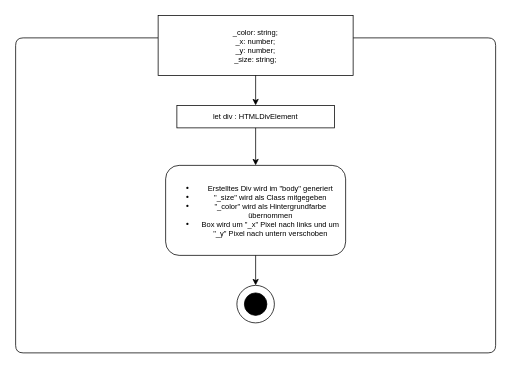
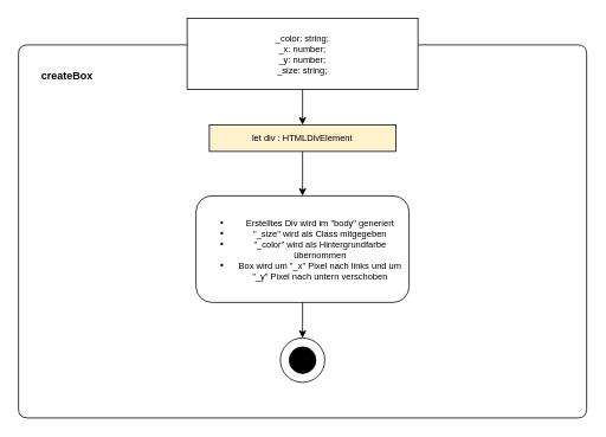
  <mxCell id="0" />
  <mxCell id="1" parent="0" />
  <mxCell id="2" value="" style="endArrow=none;html=1;exitX=1;exitY=0.375;exitDx=0;exitDy=0;exitPerimeter=0;" edge="1" parent="1" source="3"><mxGeometry width="50" height="50" relative="1" as="geometry"><mxPoint x="440" y="50" as="sourcePoint" /><mxPoint x="210" y="50" as="targetPoint" /><Array as="points"><mxPoint x="660" y="50" /><mxPoint x="660" y="470" /><mxPoint x="20" y="470" /><mxPoint x="20" y="50" /></Array></mxGeometry></mxCell>
  <mxCell id="3" value="_color: string;&lt;br&gt;_x: number;&lt;br&gt;_y: number;&lt;br&gt;_size: string;" style="rounded=0;whiteSpace=wrap;html=1;fontSize=10;" vertex="1" parent="1"><mxGeometry x="210" y="20" width="260" height="80" as="geometry" /></mxCell>
+ <mxCell id="4" value="&lt;font style=&quot;font-size: 12px&quot;&gt;&lt;b&gt;createBox&lt;/b&gt;&lt;/font&gt;" style="text;html=1;strokeColor=none;fillColor=none;align=center;verticalAlign=middle;whiteSpace=wrap;rounded=0;fontSize=10;" vertex="1" parent="1"><mxGeometry x="40" y="70" width="70" height="30" as="geometry" /></mxCell>
  <mxCell id="5" value="" style="endArrow=classic;html=1;fontSize=10;exitX=0.5;exitY=1;exitDx=0;exitDy=0;" edge="1" parent="1" source="3"><mxGeometry width="50" height="50" relative="1" as="geometry"><mxPoint x="230" y="240" as="sourcePoint" /><mxPoint x="340" y="140" as="targetPoint" /></mxGeometry></mxCell>
  <mxCell id="6" value="&lt;ul&gt;&lt;li&gt;Erstelltes Div wird im &quot;body&quot; generiert&lt;/li&gt;&lt;li&gt;&quot;_size&quot; wird als Class mitgegeben&lt;/li&gt;&lt;li&gt;&quot;_color&quot; wird als Hintergrundfarbe übernommen&lt;/li&gt;&lt;li&gt;Box wird um &quot;_x&quot; Pixel nach links und um &quot;_y&quot; Pixel nach untern verschoben&lt;/li&gt;&lt;/ul&gt;" style="rounded=1;whiteSpace=wrap;html=1;fontSize=10;" vertex="1" parent="1"><mxGeometry x="220" y="220" width="240" height="120" as="geometry" /></mxCell>
- <mxCell id="7" value="let div : HTMLDivElement" style="rounded=0;whiteSpace=wrap;html=1;fontSize=10;" vertex="1" parent="1"><mxGeometry x="235" y="140" width="210" height="30" as="geometry" /></mxCell>
+ <mxCell id="7" value="let div : HTMLDivElement" style="rounded=0;whiteSpace=wrap;html=1;fontSize=10;fillColor=#fff2cc;" vertex="1" parent="1"><mxGeometry x="235" y="140" width="210" height="30" as="geometry" /></mxCell>
  <mxCell id="8" value="" style="endArrow=classic;html=1;fontSize=10;exitX=0.5;exitY=1;exitDx=0;exitDy=0;entryX=0.5;entryY=0;entryDx=0;entryDy=0;" edge="1" parent="1" source="7" target="6"><mxGeometry width="50" height="50" relative="1" as="geometry"><mxPoint x="230" y="240" as="sourcePoint" /><mxPoint x="280" y="190" as="targetPoint" /></mxGeometry></mxCell>
  <mxCell id="9" value="" style="endArrow=classic;html=1;fontSize=10;exitX=0.5;exitY=1;exitDx=0;exitDy=0;" edge="1" parent="1" source="6"><mxGeometry width="50" height="50" relative="1" as="geometry"><mxPoint x="230" y="400" as="sourcePoint" /><mxPoint x="340" y="380" as="targetPoint" /></mxGeometry></mxCell>
  <mxCell id="10" value="" style="ellipse;whiteSpace=wrap;html=1;aspect=fixed;fontSize=10;" vertex="1" parent="1"><mxGeometry x="315" y="380" width="50" height="50" as="geometry" /></mxCell>
  <mxCell id="11" value="" style="ellipse;whiteSpace=wrap;html=1;aspect=fixed;fontSize=10;labelBackgroundColor=none;fillColor=#000000;" vertex="1" parent="1"><mxGeometry x="325" y="390" width="30" height="30" as="geometry" /></mxCell>
